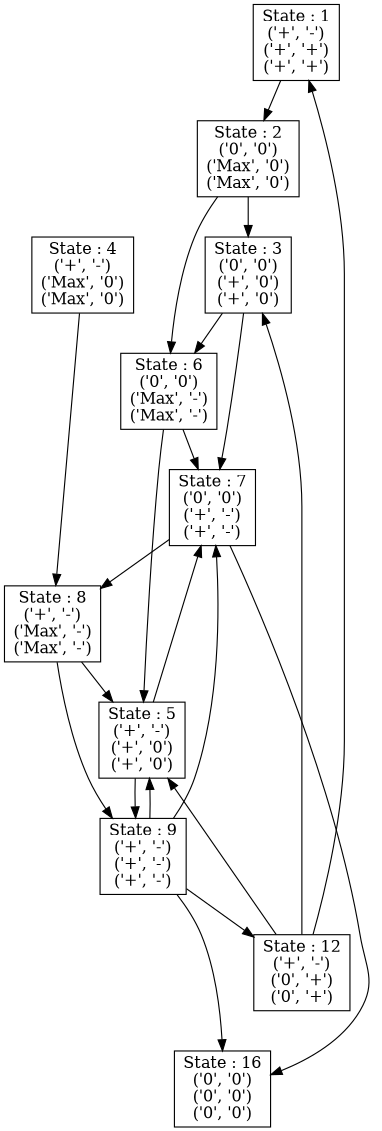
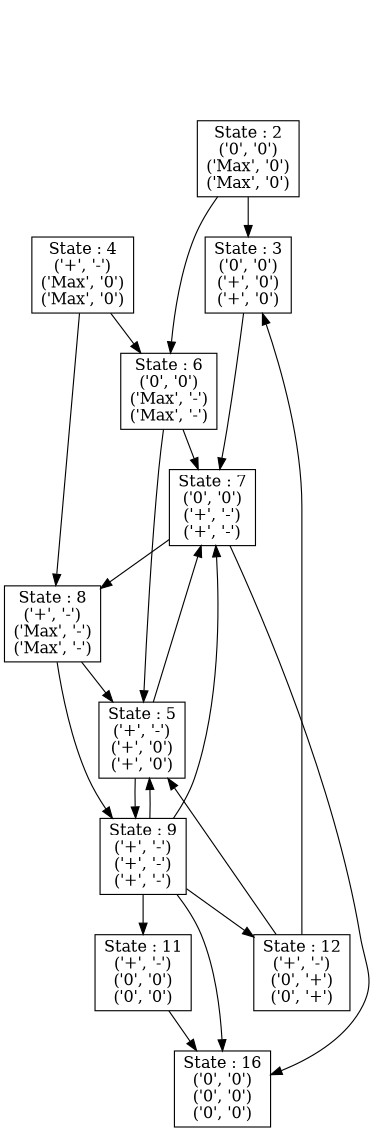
  digraph {
    splines=true
    node [shape=box]
    edge [constraint=true]
-   n1 [label="State : 1\n('+', '-')\n('+', '+')\n('+', '+')"]
    n2 [label="State : 2\n('0', '0')\n('Max', '0')\n('Max', '0')"]
    n3 [label="State : 3\n('0', '0')\n('+', '0')\n('+', '0')"]
    n4 [label="State : 6\n('0', '0')\n('Max', '-')\n('Max', '-')"]
    n5 [label="State : 7\n('0', '0')\n('+', '-')\n('+', '-')"]
    n6 [label="State : 4\n('+', '-')\n('Max', '0')\n('Max', '0')"]
    n7 [label="State : 8\n('+', '-')\n('Max', '-')\n('Max', '-')"]
    n8 [label="State : 5\n('+', '-')\n('+', '0')\n('+', '0')"]
    n9 [label="State : 9\n('+', '-')\n('+', '-')\n('+', '-')"]
    n10 [label="State : 16\n('0', '0')\n('0', '0')\n('0', '0')"]
+   n11 [label="State : 11\n('+', '-')\n('0', '0')\n('0', '0')"]
    n12 [label="State : 12\n('+', '-')\n('0', '+')\n('0', '+')"]
-   n1 -> n2
    n2 -> n3
    n2 -> n4
    n3 -> n5
    n4 -> n5
    n4 -> n8
    n5 -> n7
    n5 -> n10
-   n3 -> n4
+   n6 -> n4
    n6 -> n7
    n7 -> n8
    n7 -> n9
    n8 -> n5
    n8 -> n9
    n9 -> n5
    n9 -> n8
    n9 -> n10
+   n9 -> n11
    n9 -> n12
-   n12 -> n1
+   n11 -> n10
    n12 -> n3
    n12 -> n8
  }
